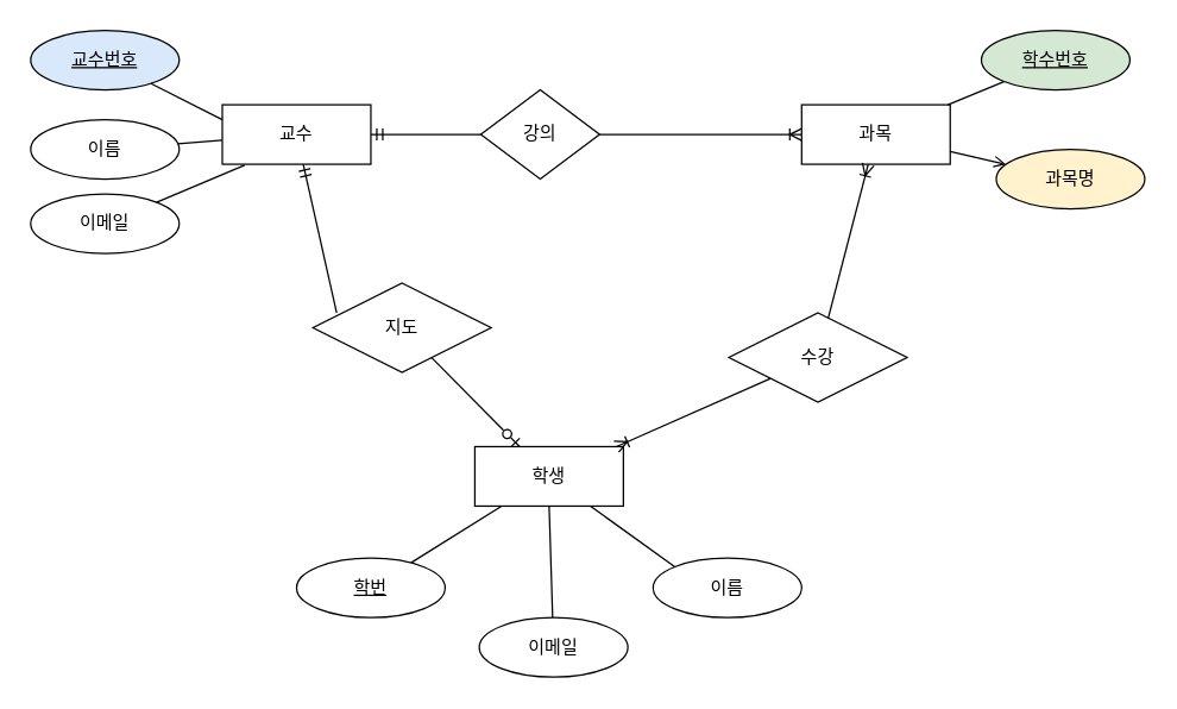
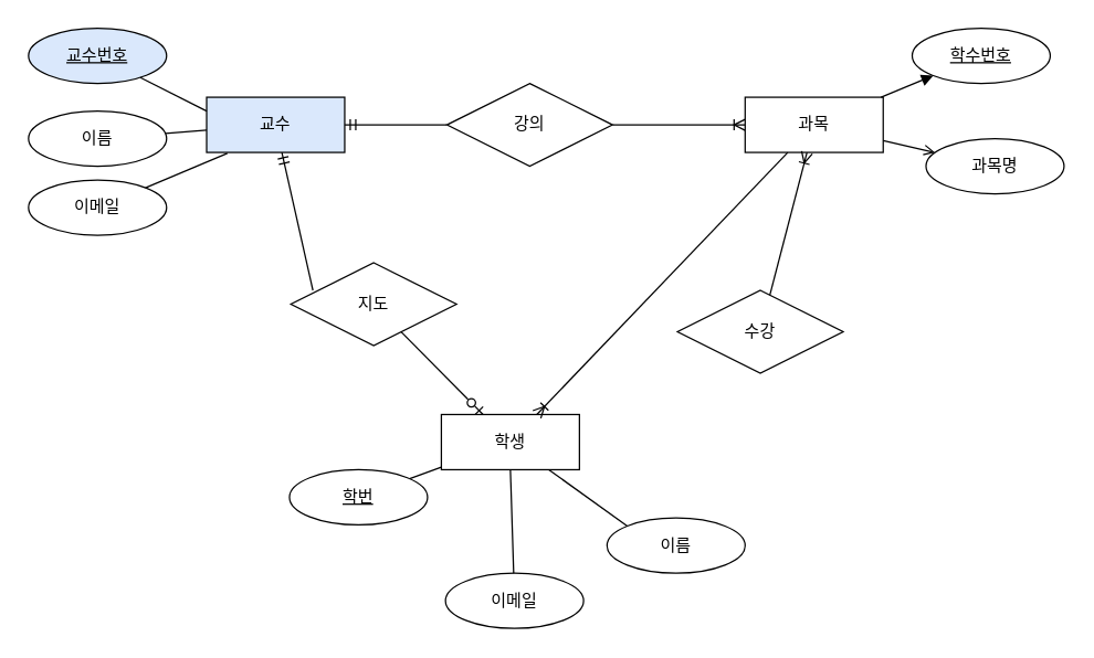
  <mxCell id="0" />
  <mxCell id="1" parent="0" />
- <mxCell id="2" value="교수" style="whiteSpace=wrap;html=1;align=center;" parent="1" vertex="1"><mxGeometry x="149" y="70" width="100" height="40" as="geometry" /></mxCell>
+ <mxCell id="2" value="교수" style="whiteSpace=wrap;html=1;align=center;fillColor=#dae8fc;" parent="1" vertex="1"><mxGeometry x="149" y="70" width="100" height="40" as="geometry" /></mxCell>
  <mxCell id="3" value="" style="edgeStyle=entityRelationEdgeStyle;fontSize=12;html=1;endArrow=ERoneToMany;startArrow=none;rounded=0;entryX=0;entryY=0.5;entryDx=0;entryDy=0;" parent="1" source="15" target="4" edge="1"><mxGeometry width="100" height="100" relative="1" as="geometry"><mxPoint x="254" y="90" as="sourcePoint" /><mxPoint x="324" y="90" as="targetPoint" /></mxGeometry></mxCell>
  <mxCell id="4" value="과목" style="whiteSpace=wrap;html=1;align=center;" parent="1" vertex="1"><mxGeometry x="539" y="70" width="100" height="40" as="geometry" /></mxCell>
  <mxCell id="5" value="이메일" style="ellipse;whiteSpace=wrap;html=1;align=center;" parent="1" vertex="1"><mxGeometry x="20" y="130" width="100" height="40" as="geometry" /></mxCell>
  <mxCell id="6" value="이름" style="ellipse;whiteSpace=wrap;html=1;align=center;" parent="1" vertex="1"><mxGeometry x="20" y="80" width="100" height="40" as="geometry" /></mxCell>
  <mxCell id="7" value="" style="endArrow=none;html=1;rounded=0;" parent="1" source="2" target="6" edge="1"><mxGeometry relative="1" as="geometry"><mxPoint x="300" y="310" as="sourcePoint" /><mxPoint x="460" y="310" as="targetPoint" /></mxGeometry></mxCell>
  <mxCell id="8" value="" style="endArrow=none;html=1;rounded=0;exitX=0.15;exitY=1.017;exitDx=0;exitDy=0;exitPerimeter=0;" parent="1" source="2" target="5" edge="1"><mxGeometry relative="1" as="geometry"><mxPoint x="300" y="310" as="sourcePoint" /><mxPoint x="460" y="310" as="targetPoint" /><Array as="points" /></mxGeometry></mxCell>
  <mxCell id="9" value="학생" style="whiteSpace=wrap;html=1;align=center;" parent="1" vertex="1"><mxGeometry x="319" y="300" width="100" height="40" as="geometry" /></mxCell>
  <mxCell id="10" value="이메일" style="ellipse;whiteSpace=wrap;html=1;align=center;" parent="1" vertex="1"><mxGeometry x="322" y="415" width="100" height="40" as="geometry" /></mxCell>
  <mxCell id="11" value="이름" style="ellipse;whiteSpace=wrap;html=1;align=center;" parent="1" vertex="1"><mxGeometry x="439" y="375" width="100" height="40" as="geometry" /></mxCell>
  <mxCell id="12" value="" style="endArrow=none;html=1;rounded=0;entryX=0;entryY=0;entryDx=0;entryDy=0;" parent="1" source="9" target="11" edge="1"><mxGeometry relative="1" as="geometry"><mxPoint x="265" y="110" as="sourcePoint" /><mxPoint x="425" y="110" as="targetPoint" /></mxGeometry></mxCell>
  <mxCell id="13" value="" style="endArrow=none;html=1;rounded=0;exitX=0.5;exitY=1;exitDx=0;exitDy=0;" parent="1" source="9" target="10" edge="1"><mxGeometry relative="1" as="geometry"><mxPoint x="265" y="110" as="sourcePoint" /><mxPoint x="425" y="110" as="targetPoint" /></mxGeometry></mxCell>
  <mxCell id="14" value="" style="endArrow=none;html=1;rounded=0;" parent="1" source="9" target="26" edge="1"><mxGeometry relative="1" as="geometry"><mxPoint x="265" y="110" as="sourcePoint" /><mxPoint x="238.645" y="434.142" as="targetPoint" /></mxGeometry></mxCell>
- <mxCell id="15" value="강의" style="shape=rhombus;perimeter=rhombusPerimeter;whiteSpace=wrap;html=1;align=center;" vertex="1" parent="1"><mxGeometry x="323" y="60" width="80" height="60" as="geometry" /></mxCell>
+ <mxCell id="15" value="강의" style="shape=rhombus;perimeter=rhombusPerimeter;whiteSpace=wrap;html=1;align=center;" vertex="1" parent="1"><mxGeometry x="323" y="60" width="120" height="60" as="geometry" /></mxCell>
  <mxCell id="16" value="" style="edgeStyle=entityRelationEdgeStyle;fontSize=12;html=1;endArrow=none;startArrow=ERmandOne;rounded=0;entryX=0;entryY=0.5;entryDx=0;entryDy=0;" edge="1" parent="1" source="2" target="15"><mxGeometry width="100" height="100" relative="1" as="geometry"><mxPoint x="249" y="90" as="sourcePoint" /><mxPoint x="539" y="90" as="targetPoint" /></mxGeometry></mxCell>
- <mxCell id="17" value="학수번호" style="ellipse;whiteSpace=wrap;html=1;align=center;fontStyle=4;fillColor=#d5e8d4;" vertex="1" parent="1"><mxGeometry x="660" y="20" width="100" height="40" as="geometry" /></mxCell>
- <mxCell id="18" value="" style="endArrow=none;html=1;rounded=0;" edge="1" parent="1" source="4" target="17"><mxGeometry relative="1" as="geometry"><mxPoint x="550" y="50" as="sourcePoint" /><mxPoint x="710" y="50" as="targetPoint" /></mxGeometry></mxCell>
- <mxCell id="19" value="과목명" style="ellipse;whiteSpace=wrap;html=1;align=center;fillColor=#fff2cc;" vertex="1" parent="1"><mxGeometry x="670" y="100" width="100" height="40" as="geometry" /></mxCell>
+ <mxCell id="17" value="학수번호" style="ellipse;whiteSpace=wrap;html=1;align=center;fontStyle=4;" vertex="1" parent="1"><mxGeometry x="660" y="20" width="100" height="40" as="geometry" /></mxCell>
+ <mxCell id="18" value="" style="endArrow=block;html=1;rounded=0;" edge="1" parent="1" source="4" target="17"><mxGeometry relative="1" as="geometry"><mxPoint x="550" y="50" as="sourcePoint" /><mxPoint x="710" y="50" as="targetPoint" /></mxGeometry></mxCell>
+ <mxCell id="19" value="과목명" style="ellipse;whiteSpace=wrap;html=1;align=center;" vertex="1" parent="1"><mxGeometry x="670" y="100" width="100" height="40" as="geometry" /></mxCell>
  <mxCell id="20" value="" style="endArrow=open;html=1;rounded=0;" edge="1" parent="1" source="4" target="19"><mxGeometry relative="1" as="geometry"><mxPoint x="600" y="100" as="sourcePoint" /><mxPoint x="760" y="100" as="targetPoint" /></mxGeometry></mxCell>
  <mxCell id="21" value="교수번호" style="ellipse;whiteSpace=wrap;html=1;align=center;fontStyle=4;fillColor=#dae8fc;" vertex="1" parent="1"><mxGeometry x="20" y="20" width="100" height="40" as="geometry" /></mxCell>
  <mxCell id="22" value="" style="endArrow=none;html=1;rounded=0;entryX=0;entryY=0.25;entryDx=0;entryDy=0;" edge="1" parent="1" source="21" target="2"><mxGeometry relative="1" as="geometry"><mxPoint x="320" y="190" as="sourcePoint" /><mxPoint x="480" y="190" as="targetPoint" /></mxGeometry></mxCell>
  <mxCell id="23" value="지도" style="shape=rhombus;perimeter=rhombusPerimeter;whiteSpace=wrap;html=1;align=center;" vertex="1" parent="1"><mxGeometry x="210" y="190" width="120" height="60" as="geometry" /></mxCell>
  <mxCell id="24" value="" style="endArrow=none;html=1;rounded=0;entryX=0.133;entryY=0.333;entryDx=0;entryDy=0;entryPerimeter=0;startArrow=ERmandOne;startFill=0;" edge="1" parent="1" source="2" target="23"><mxGeometry relative="1" as="geometry"><mxPoint x="320" y="190" as="sourcePoint" /><mxPoint x="480" y="190" as="targetPoint" /></mxGeometry></mxCell>
  <mxCell id="25" value="" style="endArrow=ERzeroToOne;html=1;rounded=0;endFill=0;" edge="1" parent="1" source="23" target="9"><mxGeometry relative="1" as="geometry"><mxPoint x="320" y="190" as="sourcePoint" /><mxPoint x="480" y="190" as="targetPoint" /></mxGeometry></mxCell>
- <mxCell id="26" value="학번" style="ellipse;whiteSpace=wrap;html=1;align=center;fontStyle=4;" vertex="1" parent="1"><mxGeometry x="199" y="375" width="100" height="40" as="geometry" /></mxCell>
+ <mxCell id="26" value="학번" style="ellipse;whiteSpace=wrap;html=1;align=center;fontStyle=4;" vertex="1" parent="1"><mxGeometry x="209" y="340" width="100" height="40" as="geometry" /></mxCell>
  <mxCell id="27" value="수강" style="shape=rhombus;perimeter=rhombusPerimeter;whiteSpace=wrap;html=1;align=center;" vertex="1" parent="1"><mxGeometry x="490" y="210" width="120" height="60" as="geometry" /></mxCell>
- <mxCell id="28" value="" style="endArrow=none;html=1;rounded=0;endFill=0;startArrow=ERoneToMany;startFill=0;" edge="1" parent="1" source="9" target="27"><mxGeometry relative="1" as="geometry"><mxPoint x="320" y="340" as="sourcePoint" /><mxPoint x="480" y="340" as="targetPoint" /></mxGeometry></mxCell>
+ <mxCell id="28" value="" style="endArrow=none;html=1;rounded=0;endFill=0;startArrow=ERoneToMany;startFill=0;" edge="1" parent="1" source="9" target="4"><mxGeometry relative="1" as="geometry"><mxPoint x="320" y="340" as="sourcePoint" /><mxPoint x="480" y="340" as="targetPoint" /></mxGeometry></mxCell>
  <mxCell id="29" value="" style="endArrow=ERoneToMany;html=1;rounded=0;startArrow=none;startFill=0;endFill=0;" edge="1" parent="1" source="27" target="4"><mxGeometry relative="1" as="geometry"><mxPoint x="320" y="200" as="sourcePoint" /><mxPoint x="480" y="200" as="targetPoint" /></mxGeometry></mxCell>
